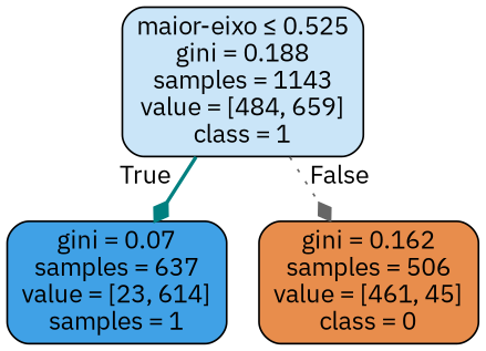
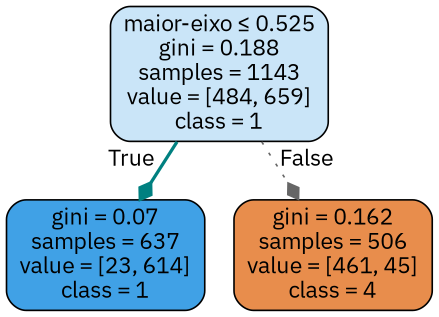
  digraph {
    fontname="IBM Plex Sans"
    node [color=black fontname="IBM Plex Sans" shape=box style="filled, rounded"]
    edge [arrowhead=diamond fontname="IBM Plex Sans" labeldistance=2.5]
    n1 [fillcolor="#cae5f8" label=<maior-eixo &le; 0.525<br/>gini = 0.188<br/>samples = 1143<br/>value = [484, 659]<br/>class = 1>]
-   n2 [fillcolor="#40a1e6" label=<gini = 0.07<br/>samples = 637<br/>value = [23, 614]<br/>samples = 1>]
-   n3 [fillcolor="#e88d4c" label=<gini = 0.162<br/>samples = 506<br/>value = [461, 45]<br/>class = 0>]
+   n2 [fillcolor="#40a1e6" label=<gini = 0.07<br/>samples = 637<br/>value = [23, 614]<br/>class = 1>]
+   n3 [fillcolor="#e88d4c" label=<gini = 0.162<br/>samples = 506<br/>value = [461, 45]<br/>class = 4>]
    n1 -> n2 [color=teal headlabel=True labelangle=45 style=bold]
    n1 -> n3 [color=gray40 headlabel=False labelangle=-45 style=dotted]
  }
